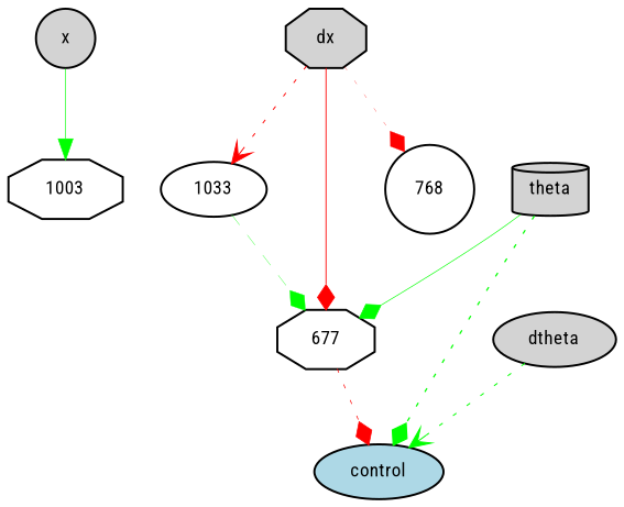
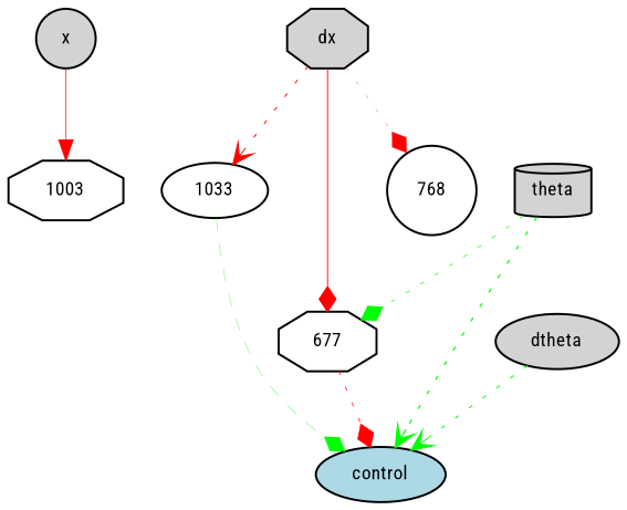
  digraph {
    fontname="Roboto Condensed"
    node [fillcolor=lightgray fontname="Roboto Condensed" fontsize=9 shape=octagon style=filled]
    edge [arrowhead=diamond color=green fontname="Roboto Condensed" style=dotted]
    x [height=0.2 shape=circle width=0.2]
    1003 [fillcolor=white height=0.2 width=0.2]
    768 [height=0.2 shape=circle width=0.2 fillcolor="" style=""]
    dx [height=0.2 width=0.2]
    677 [fillcolor=white height=0.2 width=0.2]
    1033 [fillcolor=white height=0.2 shape=ellipse width=0.2]
    control [fillcolor=lightblue height=0.2 shape=ellipse width=0.2]
    theta [height=0.2 shape=cylinder width=0.2]
    dtheta [height=0.2 shape=ellipse width=0.2]
-   x -> 1003 [arrowhead=normal penwidth=0.32253225785612194 style=solid]
+   x -> 1003 [arrowhead=normal color=red penwidth=0.32253225785612194 style=solid]
    dx -> 768 [color=red penwidth=0.1350878389437198]
    dx -> 677 [color=red penwidth=0.4451614327909902 style=solid]
    dx -> 1033 [arrowhead=vee color=red penwidth=0.47930072158149406]
    677 -> control [color=red penwidth=0.36609738429886507]
-   1033 -> 677 [penwidth=0.16592592165347791 style=dashed]
-   theta -> 677 [penwidth=0.32553291354191216 style=solid]
-   theta -> control [penwidth=0.6285927887637821]
+   1033 -> control [penwidth=0.16592592165347791 style=dashed]
+   theta -> 677 [penwidth=0.32553291354191216]
+   theta -> control [arrowhead=vee penwidth=0.6285927887637821]
    dtheta -> control [arrowhead=vee penwidth=0.5050454969319642]
  }
